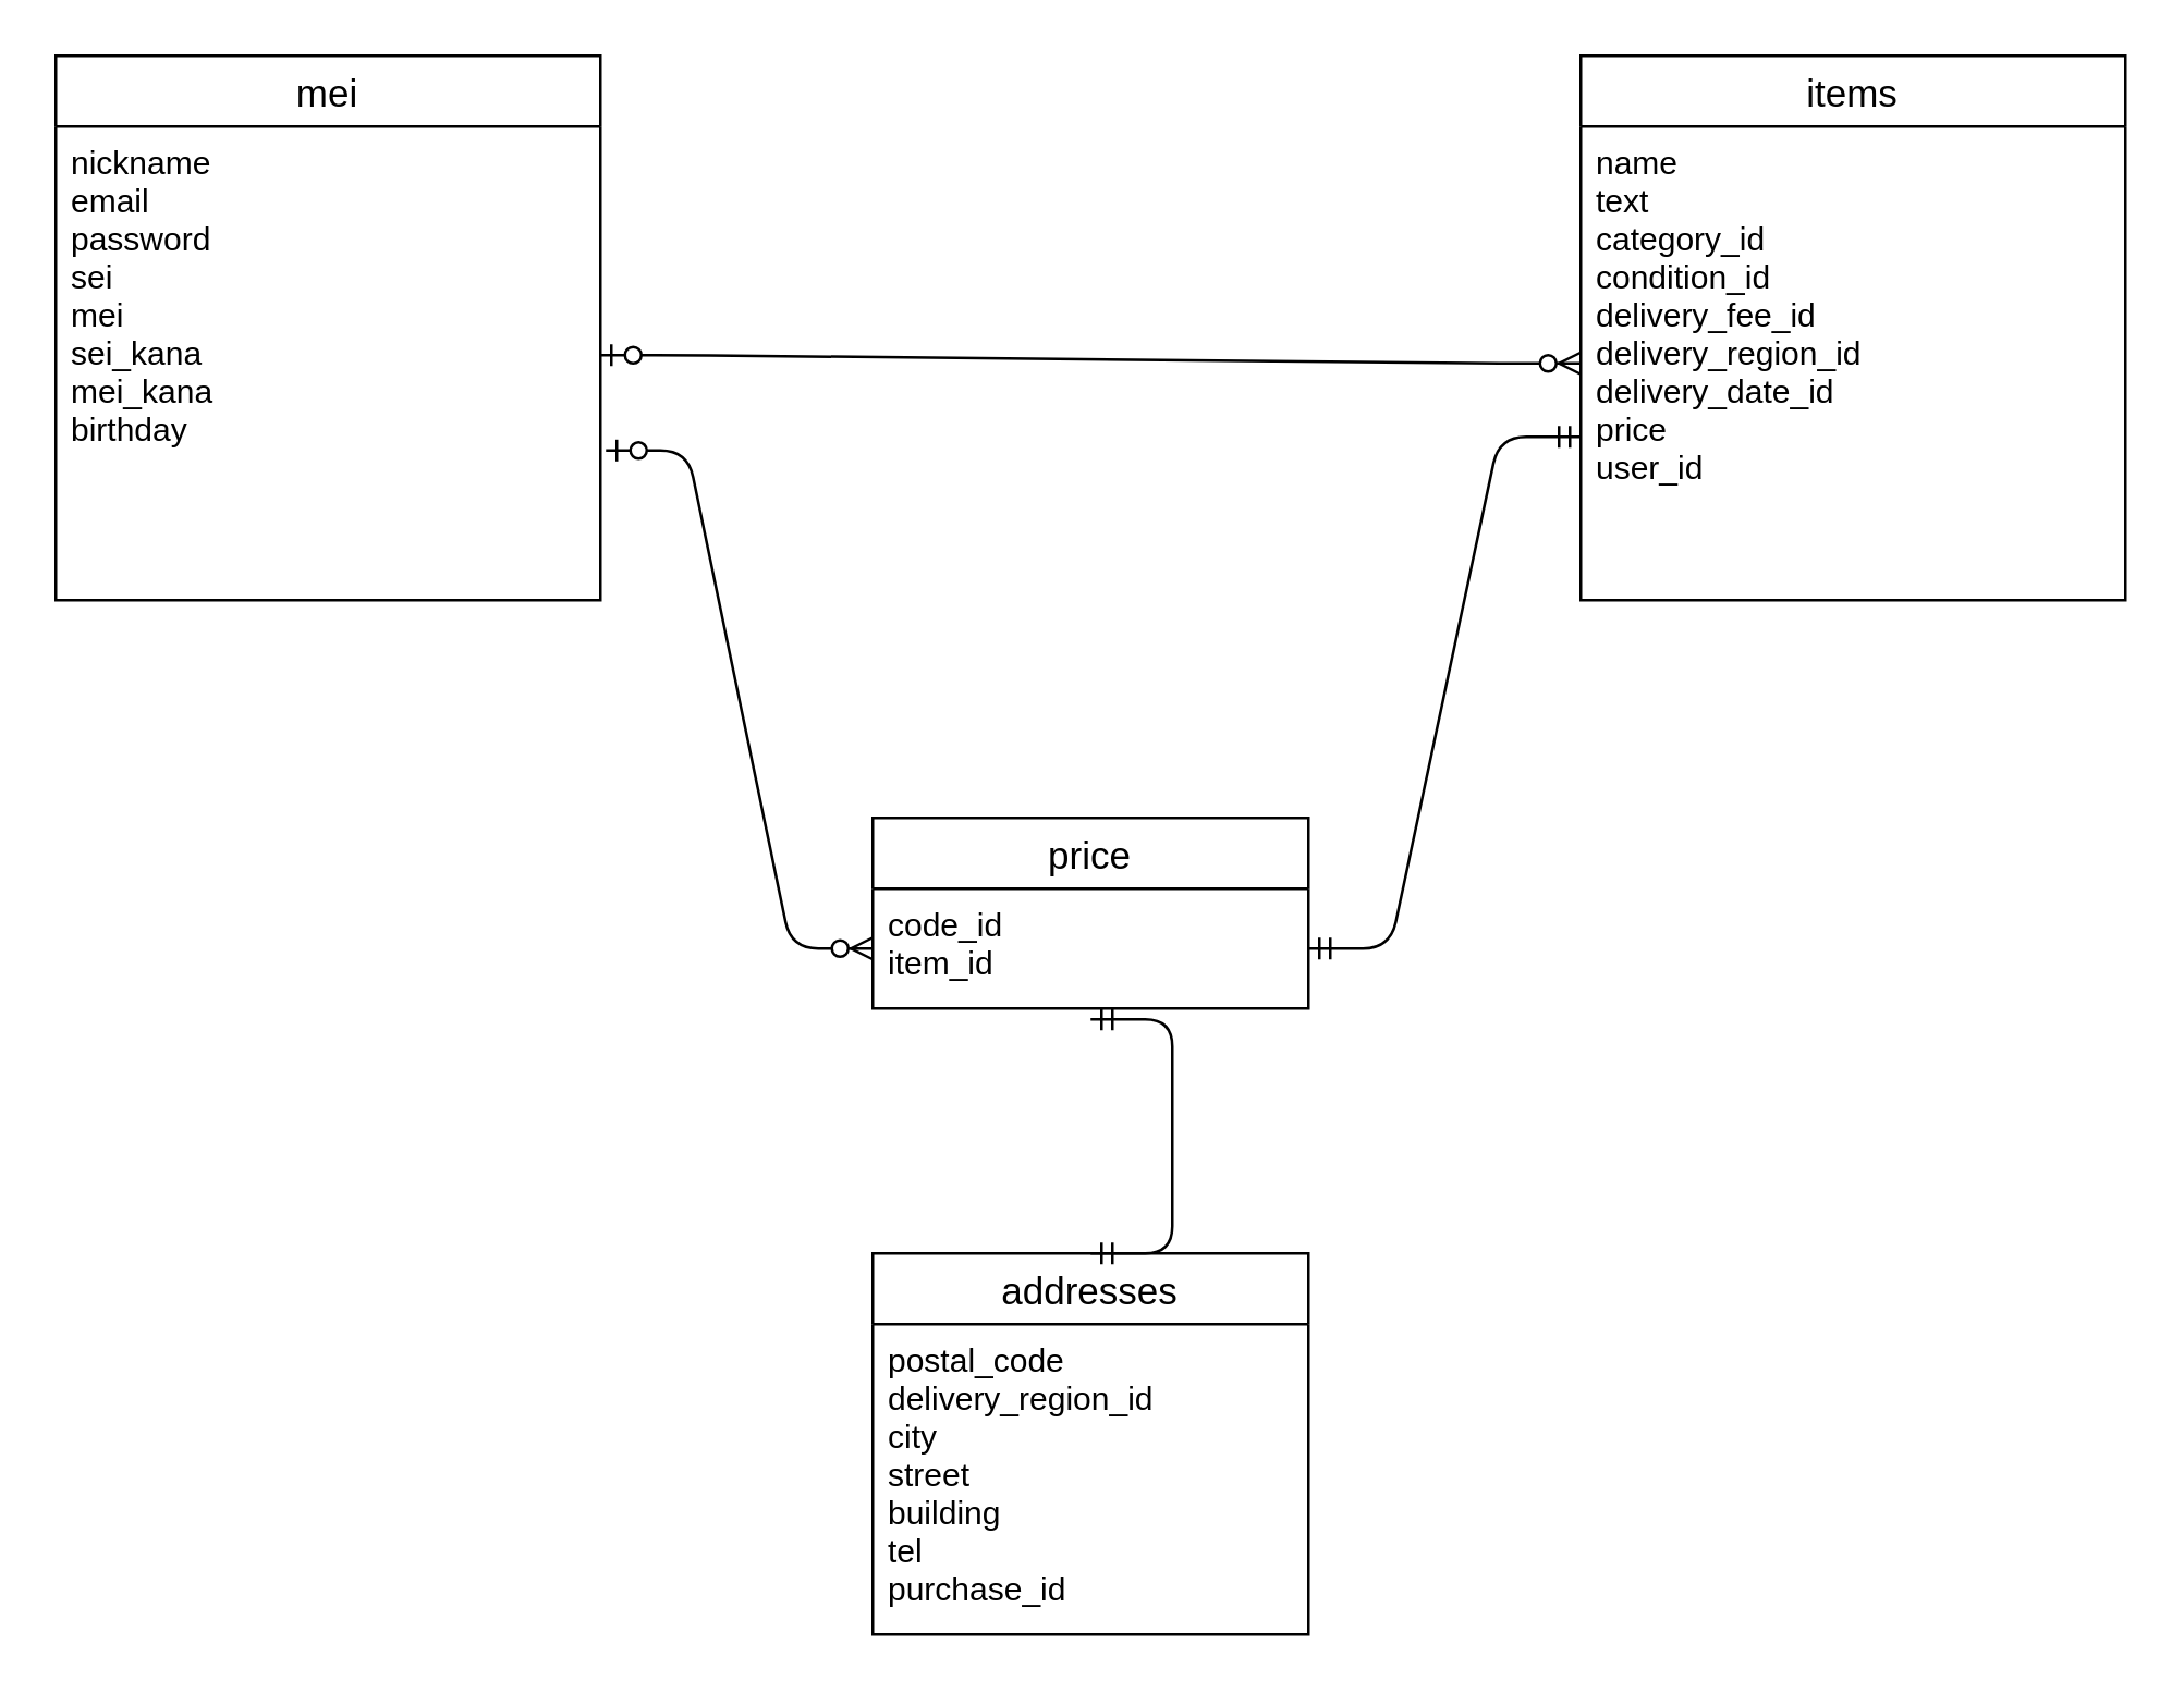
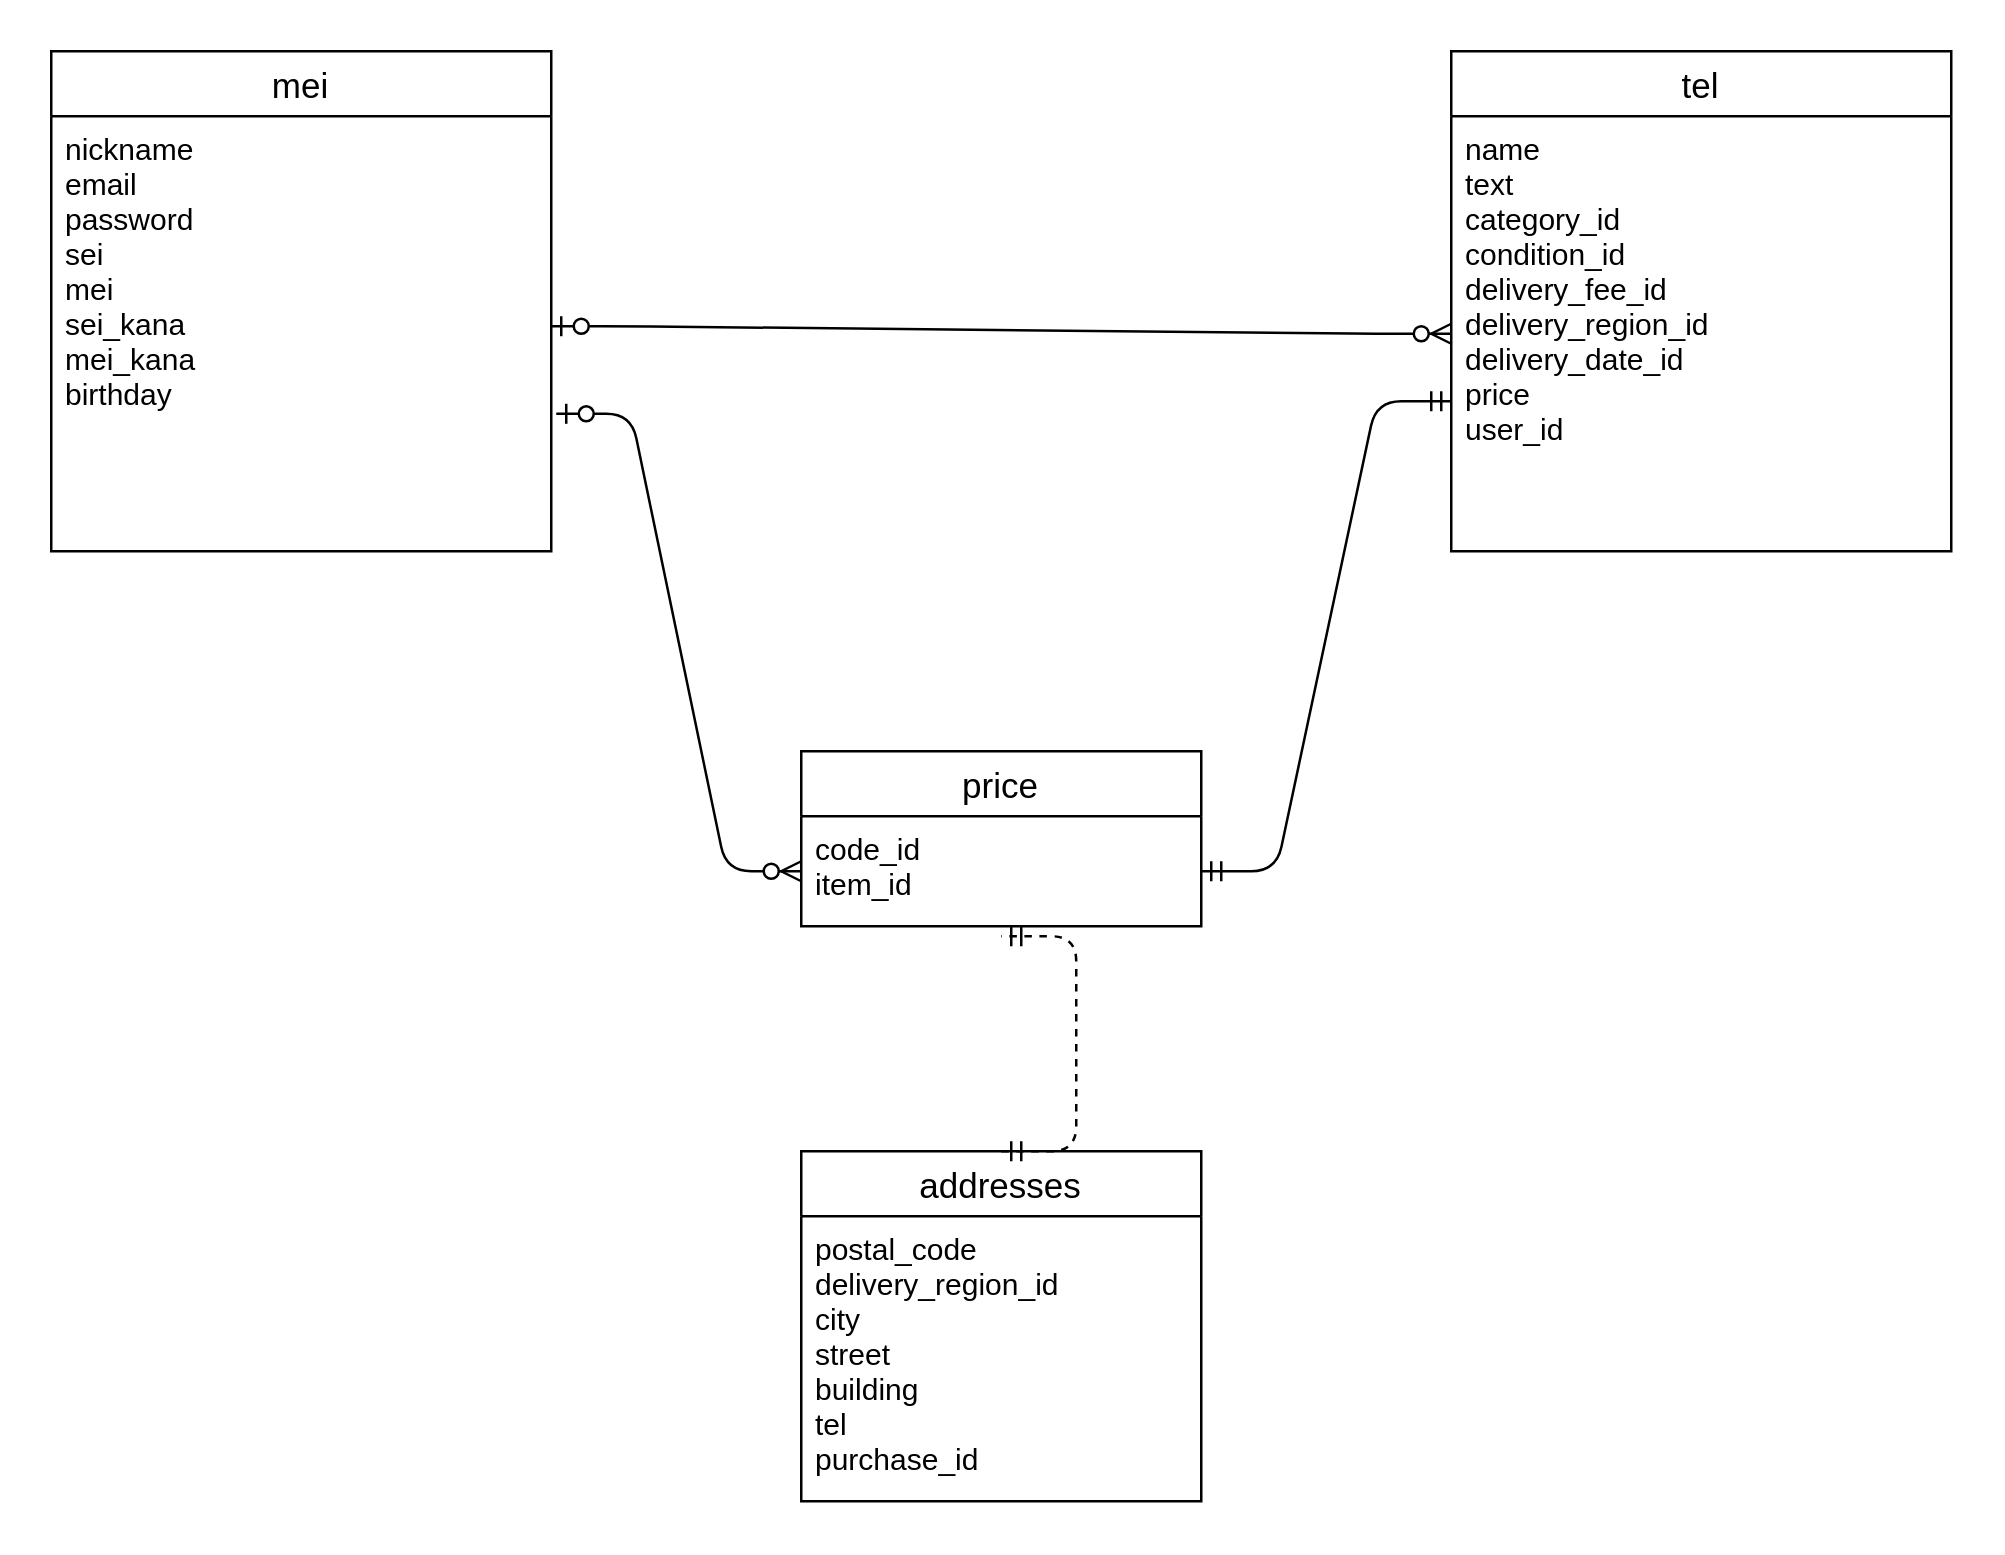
  <mxCell id="0" />
  <mxCell id="1" parent="0" />
  <mxCell id="2" value="mei" style="swimlane;fontStyle=0;childLayout=stackLayout;horizontal=1;startSize=26;horizontalStack=0;resizeParent=1;resizeParentMax=0;resizeLast=0;collapsible=1;marginBottom=0;align=center;fontSize=14;" parent="1" vertex="1"><mxGeometry x="20" y="20" width="200" height="200" as="geometry" /></mxCell>
  <mxCell id="3" value="nickname&#10;email&#10;password&#10;sei&#10;mei&#10;sei_kana&#10;mei_kana&#10;birthday" style="text;strokeColor=none;fillColor=none;spacingLeft=4;spacingRight=4;overflow=hidden;rotatable=0;points=[[0,0.5],[1,0.5]];portConstraint=eastwest;fontSize=12;" parent="2" vertex="1"><mxGeometry y="26" width="200" height="174" as="geometry" /></mxCell>
- <mxCell id="4" value="items" style="swimlane;fontStyle=0;childLayout=stackLayout;horizontal=1;startSize=26;horizontalStack=0;resizeParent=1;resizeParentMax=0;resizeLast=0;collapsible=1;marginBottom=0;align=center;fontSize=14;" parent="1" vertex="1"><mxGeometry x="580" y="20" width="200" height="200" as="geometry" /></mxCell>
+ <mxCell id="4" value="tel" style="swimlane;fontStyle=0;childLayout=stackLayout;horizontal=1;startSize=26;horizontalStack=0;resizeParent=1;resizeParentMax=0;resizeLast=0;collapsible=1;marginBottom=0;align=center;fontSize=14;" parent="1" vertex="1"><mxGeometry x="580" y="20" width="200" height="200" as="geometry" /></mxCell>
  <mxCell id="5" value="name&#10;text&#10;category_id&#10;condition_id&#10;delivery_fee_id&#10;delivery_region_id&#10;delivery_date_id&#10;price&#10;user_id&#10;" style="text;strokeColor=none;fillColor=none;spacingLeft=4;spacingRight=4;overflow=hidden;rotatable=0;points=[[0,0.5],[1,0.5]];portConstraint=eastwest;fontSize=12;" parent="4" vertex="1"><mxGeometry y="26" width="200" height="174" as="geometry" /></mxCell>
  <mxCell id="6" value="price" style="swimlane;fontStyle=0;childLayout=stackLayout;horizontal=1;startSize=26;horizontalStack=0;resizeParent=1;resizeParentMax=0;resizeLast=0;collapsible=1;marginBottom=0;align=center;fontSize=14;" parent="1" vertex="1"><mxGeometry x="320" y="300" width="160" height="70" as="geometry" /></mxCell>
  <mxCell id="7" value="code_id&#10;item_id" style="text;strokeColor=none;fillColor=none;spacingLeft=4;spacingRight=4;overflow=hidden;rotatable=0;points=[[0,0.5],[1,0.5]];portConstraint=eastwest;fontSize=12;" parent="6" vertex="1"><mxGeometry y="26" width="160" height="44" as="geometry" /></mxCell>
  <mxCell id="8" value="addresses" style="swimlane;fontStyle=0;childLayout=stackLayout;horizontal=1;startSize=26;horizontalStack=0;resizeParent=1;resizeParentMax=0;resizeLast=0;collapsible=1;marginBottom=0;align=center;fontSize=14;" parent="1" vertex="1"><mxGeometry x="320" y="460" width="160" height="140" as="geometry" /></mxCell>
  <mxCell id="9" value="postal_code&#10;delivery_region_id&#10;city&#10;street&#10;building&#10;tel&#10;purchase_id" style="text;strokeColor=none;fillColor=none;spacingLeft=4;spacingRight=4;overflow=hidden;rotatable=0;points=[[0,0.5],[1,0.5]];portConstraint=eastwest;fontSize=12;" parent="8" vertex="1"><mxGeometry y="26" width="160" height="114" as="geometry" /></mxCell>
  <mxCell id="10" value="" style="edgeStyle=entityRelationEdgeStyle;fontSize=12;html=1;endArrow=ERzeroToMany;startArrow=ERzeroToOne;entryX=0;entryY=0.5;entryDx=0;entryDy=0;" parent="1" target="5" edge="1"><mxGeometry width="100" height="100" relative="1" as="geometry"><mxPoint x="220" y="130" as="sourcePoint" /><mxPoint x="320" y="30" as="targetPoint" /></mxGeometry></mxCell>
  <mxCell id="11" value="" style="edgeStyle=entityRelationEdgeStyle;fontSize=12;html=1;endArrow=ERzeroToMany;startArrow=ERzeroToOne;entryX=0;entryY=0.5;entryDx=0;entryDy=0;exitX=1.01;exitY=0.684;exitDx=0;exitDy=0;exitPerimeter=0;" parent="1" source="3" target="7" edge="1"><mxGeometry width="100" height="100" relative="1" as="geometry"><mxPoint x="200" y="270" as="sourcePoint" /><mxPoint x="300" y="170" as="targetPoint" /></mxGeometry></mxCell>
  <mxCell id="12" value="" style="edgeStyle=entityRelationEdgeStyle;fontSize=12;html=1;endArrow=ERmandOne;startArrow=ERmandOne;exitX=1;exitY=0.5;exitDx=0;exitDy=0;entryX=0;entryY=0.655;entryDx=0;entryDy=0;entryPerimeter=0;" parent="1" source="7" target="5" edge="1"><mxGeometry width="100" height="100" relative="1" as="geometry"><mxPoint x="480" y="270" as="sourcePoint" /><mxPoint x="580" y="170" as="targetPoint" /></mxGeometry></mxCell>
- <mxCell id="13" value="" style="edgeStyle=entityRelationEdgeStyle;fontSize=12;html=1;endArrow=ERmandOne;startArrow=ERmandOne;exitX=0.5;exitY=0;exitDx=0;exitDy=0;entryX=0.5;entryY=1.091;entryDx=0;entryDy=0;entryPerimeter=0;" parent="1" source="8" target="7" edge="1"><mxGeometry width="100" height="100" relative="1" as="geometry"><mxPoint x="320" y="470" as="sourcePoint" /><mxPoint x="390" y="390" as="targetPoint" /></mxGeometry></mxCell>
+ <mxCell id="13" value="" style="edgeStyle=entityRelationEdgeStyle;fontSize=12;html=1;endArrow=ERmandOne;startArrow=ERmandOne;exitX=0.5;exitY=0;exitDx=0;exitDy=0;entryX=0.5;entryY=1.091;entryDx=0;entryDy=0;entryPerimeter=0;dashed=1;" parent="1" source="8" target="7" edge="1"><mxGeometry width="100" height="100" relative="1" as="geometry"><mxPoint x="320" y="470" as="sourcePoint" /><mxPoint x="390" y="390" as="targetPoint" /></mxGeometry></mxCell>
